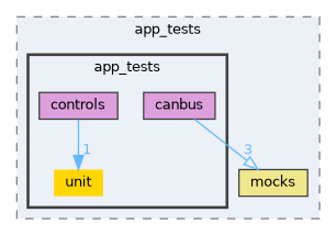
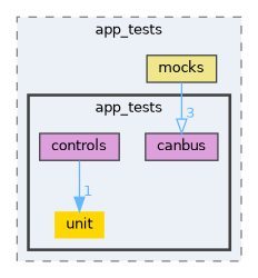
  digraph {
    compound=true
    node [fillcolor=plum fontname=Helvetica fontsize=10 shape=box style=filled color=grey25]
    edge [color=steelblue1 fontcolor=steelblue1 fontname=Helvetica fontsize=10 labeldistance=1.5 labelfontname=Helvetica labelfontsize=10]
    n1 [fillcolor=gold height=0.2 label=unit shape=plaintext width=0.4 color=""]
    n2 [height=0.2 label=canbus width=0.4]
    n3 [height=0.2 label=controls width=0.4]
    n4 [fillcolor=khaki height=0.2 label=mocks width=0.4]
    subgraph cluster_1 {
      bgcolor="#ecf0f7"
      fontname=Helvetica
      fontsize=10
      label=app_tests
      pencolor=grey50
      style="filled,dashed"
      n4
      subgraph cluster_2 {
        bgcolor="#ecf0f7"
        fontname=Helvetica
        fontsize=10
        label=app_tests
        pencolor=grey25
        style="filled,bold"
        n1
        n2
        n3
      }
    }
-   n2 -> n4 [arrowhead=onormal headlabel=3]
+   n4 -> n2 [arrowhead=onormal headlabel=3]
    n3 -> n1 [arrowhead=normal headlabel=1]
  }
